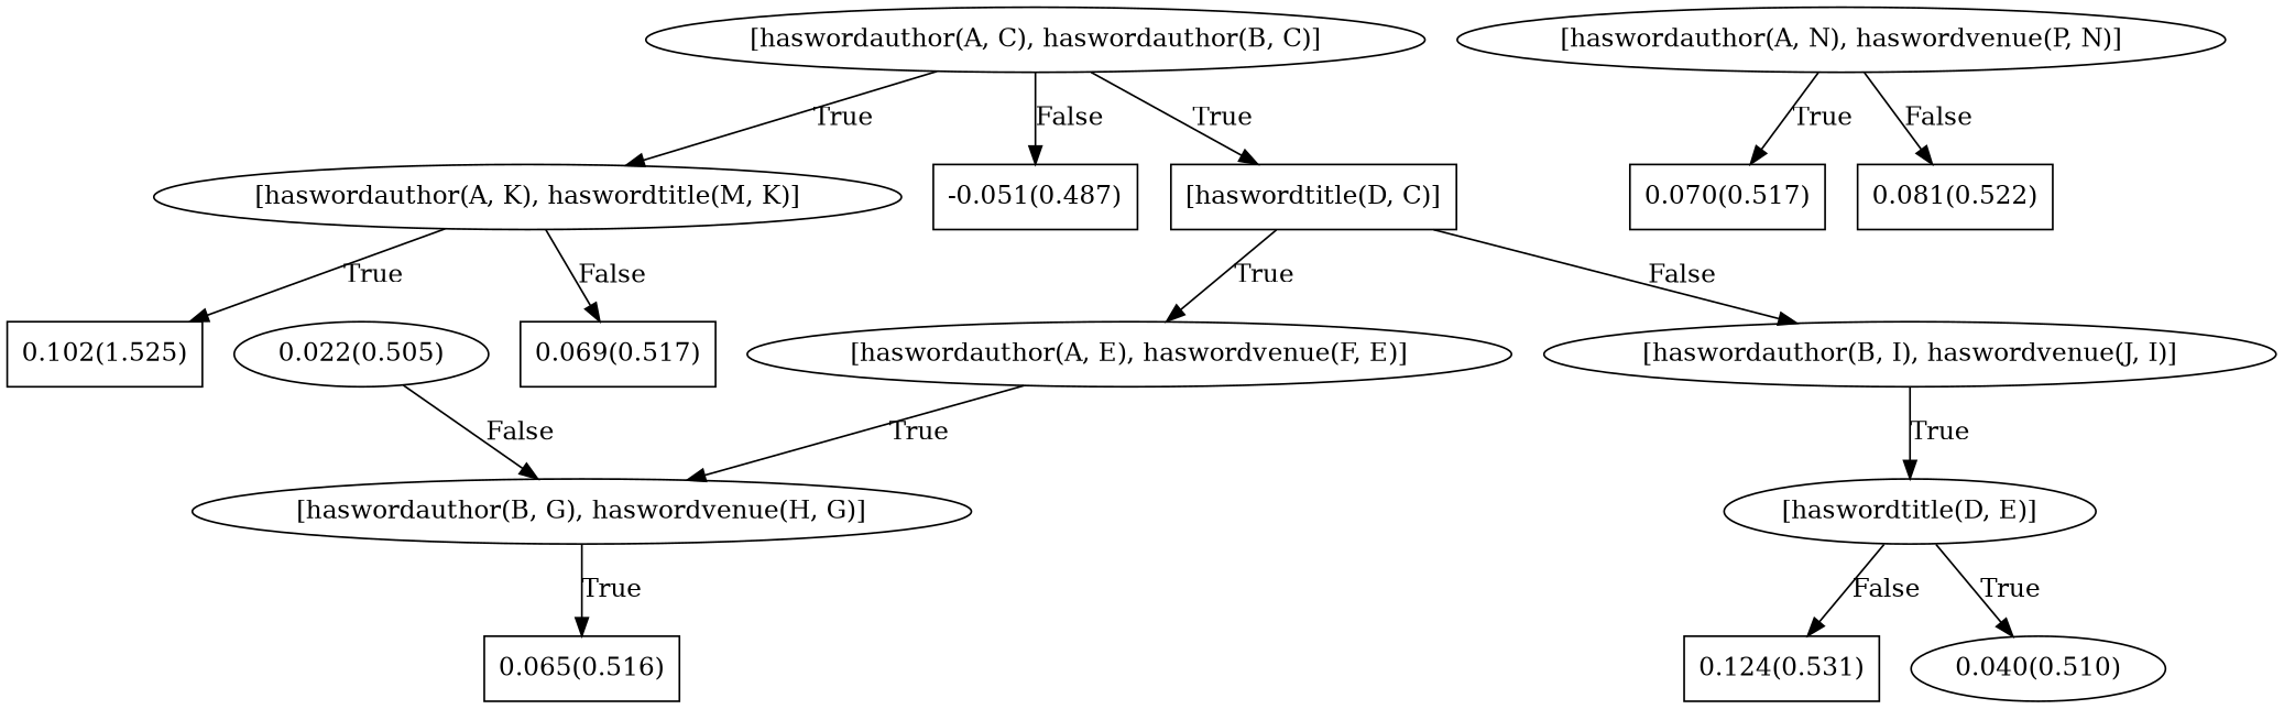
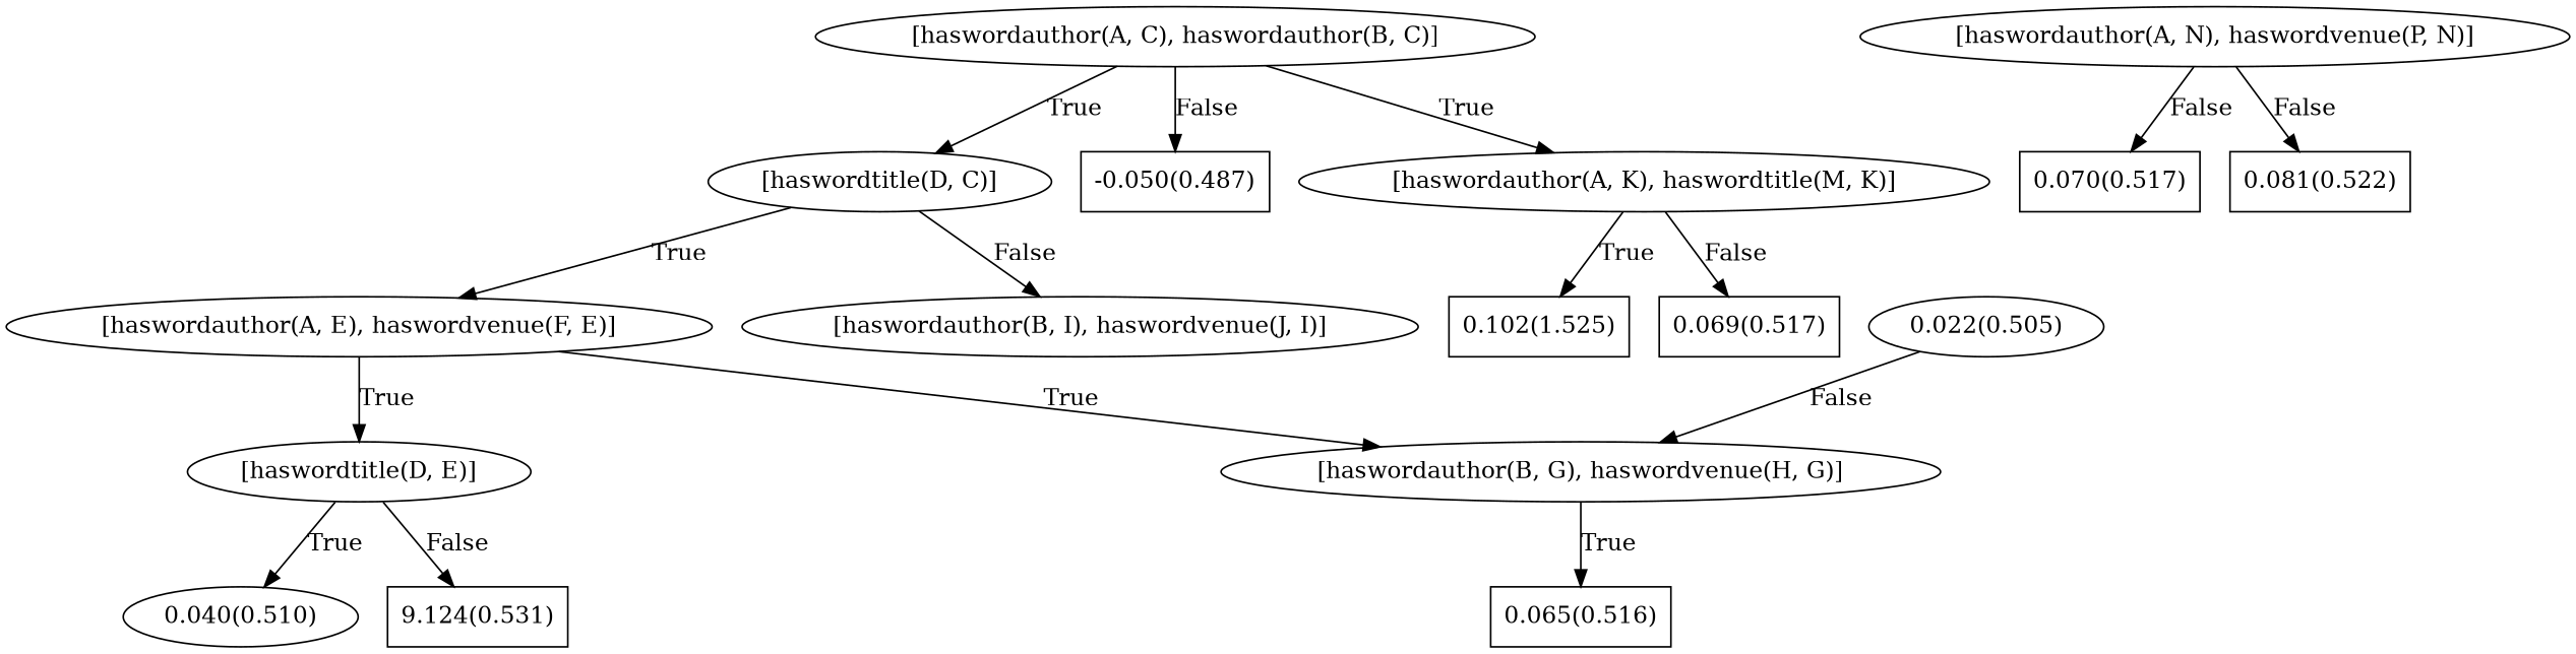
  digraph {
    n1 [label="[haswordauthor(A, C), haswordauthor(B, C)]"]
-   n2 [label="[haswordtitle(D, C)]" shape=box]
-   n3 [label="-0.051(0.487)" shape=box]
+   n2 [label="[haswordtitle(D, C)]"]
+   n3 [label="-0.050(0.487)" shape=box]
    n4 [label="[haswordauthor(A, K), haswordtitle(M, K)]"]
    n5 [label="[haswordauthor(A, E), haswordvenue(F, E)]"]
    n6 [label="[haswordauthor(B, I), haswordvenue(J, I)]"]
    n7 [label="[haswordtitle(D, E)]"]
    n8 [label="[haswordauthor(B, G), haswordvenue(H, G)]"]
    n9 [label="0.040(0.510)" shape=ellipse]
-   n10 [label="0.124(0.531)" shape=box]
+   n10 [label="9.124(0.531)" shape=box]
    n11 [label="0.065(0.516)" shape=box]
    n12 [label="0.102(1.525)" shape=box]
    n13 [label="0.069(0.517)" shape=box]
    n14 [label="[haswordauthor(A, N), haswordvenue(P, N)]"]
    n15 [label="0.070(0.517)" shape=box]
    n16 [label="0.081(0.522)" shape=box]
    n17 [label="0.022(0.505)" shape=ellipse]
    n1 -> n2 [label=True]
    n1 -> n3 [label=False]
    n1 -> n4 [label=True]
    n2 -> n5 [label=True]
    n2 -> n6 [label=False]
    n4 -> n12 [label=True]
    n4 -> n13 [label=False]
-   n6 -> n7 [label=True]
+   n5 -> n7 [label=True]
    n5 -> n8 [label=True]
    n7 -> n9 [label=True]
    n7 -> n10 [label=False]
    n8 -> n11 [label=True]
-   n14 -> n15 [label=True]
+   n14 -> n15 [label=False]
    n14 -> n16 [label=False]
    n17 -> n8 [label=False]
  }
